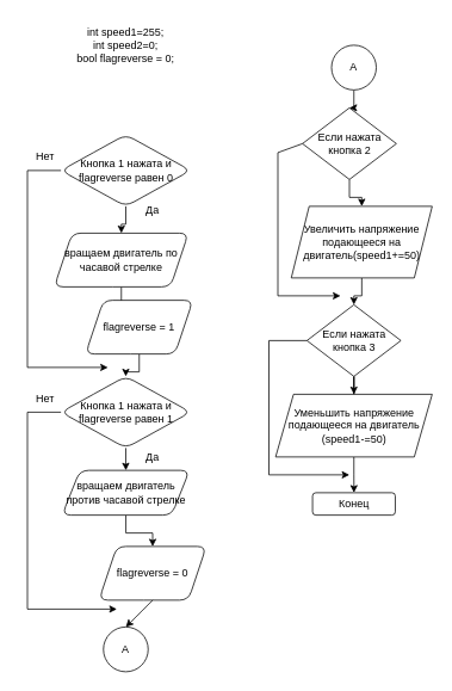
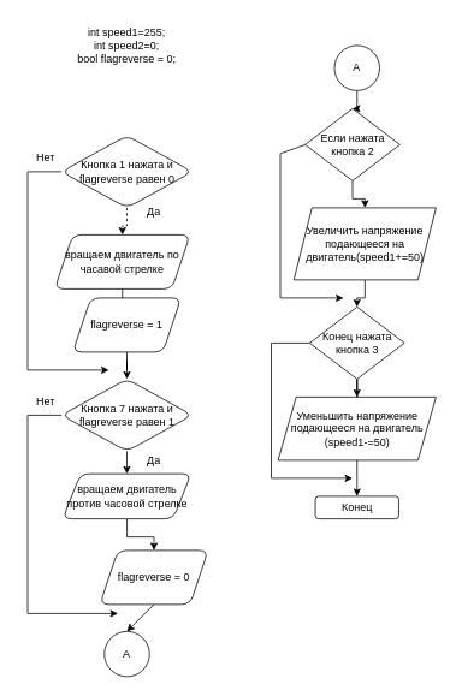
  <mxCell id="0" />
  <mxCell id="1" parent="0" />
  <mxCell id="2" value="int speed1=255;&lt;br&gt;int speed2=0;&lt;br&gt;bool flagreverse = 0;" style="text;html=1;strokeColor=none;fillColor=none;align=center;verticalAlign=middle;whiteSpace=wrap;rounded=0;" vertex="1" parent="1"><mxGeometry x="70" y="20" width="140" height="60" as="geometry" /></mxCell>
- <mxCell id="3" value="" style="edgeStyle=orthogonalEdgeStyle;rounded=0;orthogonalLoop=1;jettySize=auto;html=1;" edge="1" parent="1" source="4" target="6"><mxGeometry relative="1" as="geometry" /></mxCell>
+ <mxCell id="3" value="" style="edgeStyle=orthogonalEdgeStyle;rounded=0;orthogonalLoop=1;jettySize=auto;html=1;dashed=1;" edge="1" parent="1" source="4" target="6"><mxGeometry relative="1" as="geometry" /></mxCell>
  <mxCell id="4" value="Кнопка 1 нажата и flagreverse равен 0" style="rhombus;whiteSpace=wrap;html=1;rounded=1;" vertex="1" parent="1"><mxGeometry x="67.5" y="150" width="145" height="80" as="geometry" /></mxCell>
  <mxCell id="5" value="" style="edgeStyle=orthogonalEdgeStyle;rounded=0;orthogonalLoop=1;jettySize=auto;html=1;" edge="1" parent="1" source="6" target="8"><mxGeometry relative="1" as="geometry" /></mxCell>
  <mxCell id="6" value="вращаем двигатель по часавой стрелке" style="shape=parallelogram;perimeter=parallelogramPerimeter;whiteSpace=wrap;html=1;fixedSize=1;rounded=1;" vertex="1" parent="1"><mxGeometry x="60" y="260" width="150" height="60" as="geometry" /></mxCell>
  <mxCell id="7" value="" style="edgeStyle=orthogonalEdgeStyle;rounded=0;orthogonalLoop=1;jettySize=auto;html=1;" edge="1" parent="1" source="8" target="10"><mxGeometry relative="1" as="geometry" /></mxCell>
- <mxCell id="8" value="flagreverse = 1" style="shape=parallelogram;perimeter=parallelogramPerimeter;whiteSpace=wrap;html=1;fixedSize=1;rounded=1;" vertex="1" parent="1"><mxGeometry x="95" y="335" width="120" height="60" as="geometry" /></mxCell>
+ <mxCell id="8" value="flagreverse = 1" style="shape=parallelogram;perimeter=parallelogramPerimeter;whiteSpace=wrap;html=1;fixedSize=1;rounded=1;" vertex="1" parent="1"><mxGeometry x="80" y="330" width="120" height="60" as="geometry" /></mxCell>
  <mxCell id="9" value="" style="edgeStyle=orthogonalEdgeStyle;rounded=0;orthogonalLoop=1;jettySize=auto;html=1;" edge="1" parent="1" source="10" target="12"><mxGeometry relative="1" as="geometry" /></mxCell>
- <mxCell id="10" value="Кнопка 1 нажата и flagreverse равен 1" style="rhombus;whiteSpace=wrap;html=1;rounded=1;" vertex="1" parent="1"><mxGeometry x="67.5" y="420" width="145" height="80" as="geometry" /></mxCell>
+ <mxCell id="10" value="Кнопка 7 нажата и flagreverse равен 1" style="rhombus;whiteSpace=wrap;html=1;rounded=1;" vertex="1" parent="1"><mxGeometry x="67.5" y="420" width="145" height="80" as="geometry" /></mxCell>
  <mxCell id="11" value="" style="edgeStyle=orthogonalEdgeStyle;rounded=0;orthogonalLoop=1;jettySize=auto;html=1;" edge="1" parent="1" source="12" target="13"><mxGeometry relative="1" as="geometry" /></mxCell>
- <mxCell id="12" value="вращаем двигатель против часавой стрелке" style="shape=parallelogram;perimeter=parallelogramPerimeter;whiteSpace=wrap;html=1;fixedSize=1;rounded=1;" vertex="1" parent="1"><mxGeometry x="68.75" y="525" width="142.5" height="50" as="geometry" /></mxCell>
+ <mxCell id="12" value="вращаем двигатель против часовой стрелке" style="shape=parallelogram;perimeter=parallelogramPerimeter;whiteSpace=wrap;html=1;fixedSize=1;rounded=1;" vertex="1" parent="1"><mxGeometry x="68.75" y="525" width="142.5" height="50" as="geometry" /></mxCell>
  <mxCell id="13" value="flagreverse = 0" style="shape=parallelogram;perimeter=parallelogramPerimeter;whiteSpace=wrap;html=1;fixedSize=1;rounded=1;" vertex="1" parent="1"><mxGeometry x="110" y="610" width="120" height="60" as="geometry" /></mxCell>
  <mxCell id="14" value="" style="endArrow=classic;html=1;rounded=0;exitX=0;exitY=0.5;exitDx=0;exitDy=0;" edge="1" parent="1" source="4"><mxGeometry width="50" height="50" relative="1" as="geometry"><mxPoint x="-50" y="370" as="sourcePoint" /><mxPoint x="120" y="410" as="targetPoint" /><Array as="points"><mxPoint x="30" y="190" /><mxPoint x="30" y="410" /></Array></mxGeometry></mxCell>
  <mxCell id="15" value="" style="endArrow=classic;html=1;rounded=0;exitX=0;exitY=0.5;exitDx=0;exitDy=0;" edge="1" parent="1" source="10"><mxGeometry width="50" height="50" relative="1" as="geometry"><mxPoint x="-20" y="610" as="sourcePoint" /><mxPoint x="130" y="680" as="targetPoint" /><Array as="points"><mxPoint x="30" y="460" /><mxPoint x="30" y="680" /></Array></mxGeometry></mxCell>
  <mxCell id="16" value="" style="endArrow=classic;html=1;rounded=0;exitX=0.5;exitY=1;exitDx=0;exitDy=0;" edge="1" parent="1" source="13"><mxGeometry width="50" height="50" relative="1" as="geometry"><mxPoint x="180" y="760" as="sourcePoint" /><mxPoint x="140" y="700" as="targetPoint" /></mxGeometry></mxCell>
  <mxCell id="17" value="А" style="ellipse;whiteSpace=wrap;html=1;aspect=fixed;" vertex="1" parent="1"><mxGeometry x="115" y="700" width="50" height="50" as="geometry" /></mxCell>
  <mxCell id="18" value="" style="edgeStyle=orthogonalEdgeStyle;rounded=0;orthogonalLoop=1;jettySize=auto;html=1;" edge="1" parent="1" source="19" target="21"><mxGeometry relative="1" as="geometry" /></mxCell>
  <mxCell id="19" value="А" style="ellipse;whiteSpace=wrap;html=1;aspect=fixed;" vertex="1" parent="1"><mxGeometry x="370" y="50" width="50" height="50" as="geometry" /></mxCell>
  <mxCell id="20" value="" style="edgeStyle=orthogonalEdgeStyle;rounded=0;orthogonalLoop=1;jettySize=auto;html=1;" edge="1" parent="1" source="21" target="23"><mxGeometry relative="1" as="geometry" /></mxCell>
  <mxCell id="21" value="Если нажата кнопка 2" style="rhombus;whiteSpace=wrap;html=1;" vertex="1" parent="1"><mxGeometry x="337.5" y="120" width="105" height="80" as="geometry" /></mxCell>
  <mxCell id="22" value="" style="edgeStyle=orthogonalEdgeStyle;rounded=0;orthogonalLoop=1;jettySize=auto;html=1;" edge="1" parent="1" source="23" target="25"><mxGeometry relative="1" as="geometry" /></mxCell>
  <mxCell id="23" value="Увеличить напряжение подающееся на двигатель(speed1+=50)" style="shape=parallelogram;perimeter=parallelogramPerimeter;whiteSpace=wrap;html=1;fixedSize=1;" vertex="1" parent="1"><mxGeometry x="325" y="230" width="157.5" height="80" as="geometry" /></mxCell>
  <mxCell id="24" value="" style="edgeStyle=orthogonalEdgeStyle;rounded=0;orthogonalLoop=1;jettySize=auto;html=1;" edge="1" parent="1" source="25" target="27"><mxGeometry relative="1" as="geometry" /></mxCell>
- <mxCell id="25" value="Если нажата кнопка 3" style="rhombus;whiteSpace=wrap;html=1;" vertex="1" parent="1"><mxGeometry x="342.5" y="340" width="105" height="80" as="geometry" /></mxCell>
+ <mxCell id="25" value="Конец нажата кнопка 3" style="rhombus;whiteSpace=wrap;html=1;" vertex="1" parent="1"><mxGeometry x="342.5" y="340" width="105" height="80" as="geometry" /></mxCell>
  <mxCell id="26" value="" style="edgeStyle=orthogonalEdgeStyle;rounded=0;orthogonalLoop=1;jettySize=auto;html=1;" edge="1" parent="1" source="27" target="34"><mxGeometry relative="1" as="geometry" /></mxCell>
  <mxCell id="27" value="Уменьшить напряжение подающееся на двигатель (speed1-=50)" style="shape=parallelogram;perimeter=parallelogramPerimeter;whiteSpace=wrap;html=1;fixedSize=1;" vertex="1" parent="1"><mxGeometry x="307.5" y="440" width="175" height="70" as="geometry" /></mxCell>
  <mxCell id="28" value="Да" style="text;html=1;strokeColor=none;fillColor=none;align=center;verticalAlign=middle;whiteSpace=wrap;rounded=0;" vertex="1" parent="1"><mxGeometry x="140" y="220" width="60" height="30" as="geometry" /></mxCell>
  <mxCell id="29" value="Да" style="text;html=1;strokeColor=none;fillColor=none;align=center;verticalAlign=middle;whiteSpace=wrap;rounded=0;" vertex="1" parent="1"><mxGeometry x="140" y="495" width="60" height="30" as="geometry" /></mxCell>
  <mxCell id="30" value="Нет" style="text;html=1;strokeColor=none;fillColor=none;align=center;verticalAlign=middle;whiteSpace=wrap;rounded=0;" vertex="1" parent="1"><mxGeometry x="20" y="160" width="60" height="30" as="geometry" /></mxCell>
  <mxCell id="31" value="Нет" style="text;html=1;strokeColor=none;fillColor=none;align=center;verticalAlign=middle;whiteSpace=wrap;rounded=0;" vertex="1" parent="1"><mxGeometry x="20" y="430" width="60" height="30" as="geometry" /></mxCell>
  <mxCell id="32" value="" style="endArrow=classic;html=1;rounded=0;exitX=0;exitY=0.5;exitDx=0;exitDy=0;" edge="1" parent="1" source="21"><mxGeometry width="50" height="50" relative="1" as="geometry"><mxPoint x="260" y="400" as="sourcePoint" /><mxPoint x="380" y="330" as="targetPoint" /><Array as="points"><mxPoint x="310" y="170" /><mxPoint x="310" y="330" /></Array></mxGeometry></mxCell>
  <mxCell id="33" value="" style="endArrow=classic;html=1;rounded=0;exitX=0;exitY=0.5;exitDx=0;exitDy=0;" edge="1" parent="1" source="25"><mxGeometry width="50" height="50" relative="1" as="geometry"><mxPoint x="250" y="510" as="sourcePoint" /><mxPoint x="390" y="530" as="targetPoint" /><Array as="points"><mxPoint x="300" y="380" /><mxPoint x="300" y="530" /></Array></mxGeometry></mxCell>
  <mxCell id="34" value="Конец" style="rounded=1;whiteSpace=wrap;html=1;" vertex="1" parent="1"><mxGeometry x="348.75" y="550" width="92.5" height="25" as="geometry" /></mxCell>
